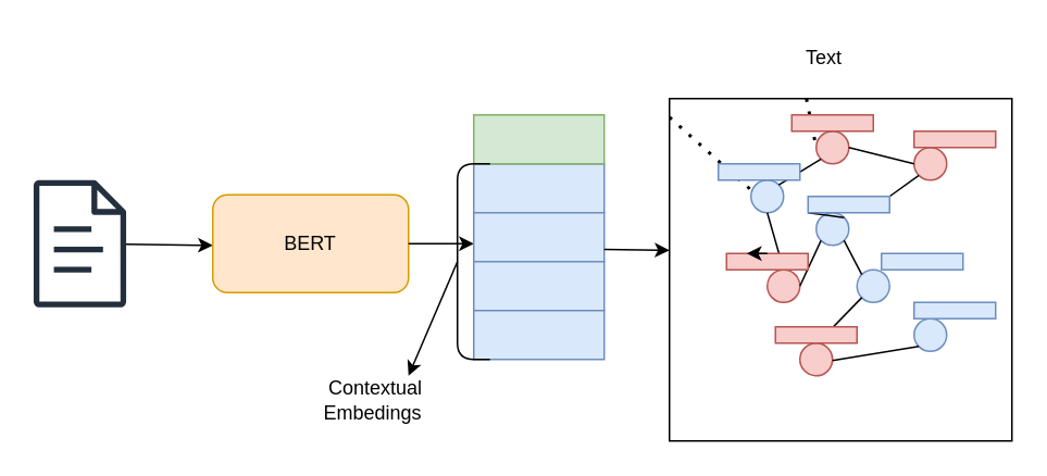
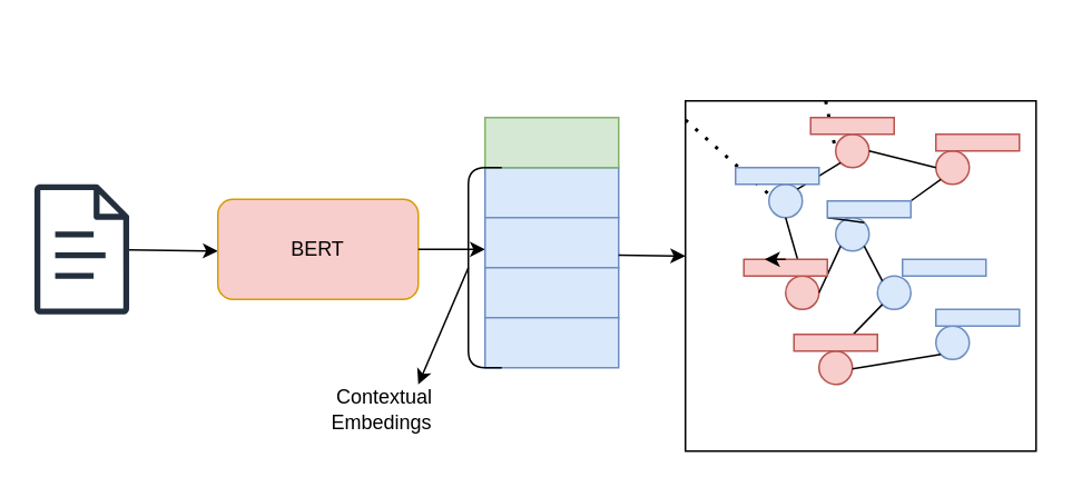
  <mxCell id="0" />
  <mxCell id="1" parent="0" />
  <mxCell id="2" value="" style="sketch=0;outlineConnect=0;fontColor=#232F3E;gradientColor=none;fillColor=#232F3D;strokeColor=none;dashed=0;verticalLabelPosition=bottom;verticalAlign=top;align=center;html=1;fontSize=12;fontStyle=0;aspect=fixed;pointerEvents=1;shape=mxgraph.aws4.document;" vertex="1" parent="1"><mxGeometry x="20" y="110" width="57" height="78" as="geometry" /></mxCell>
  <mxCell id="3" value="" style="endArrow=classic;html=1;rounded=0;" edge="1" parent="1" source="2"><mxGeometry width="50" height="50" relative="1" as="geometry"><mxPoint x="280" y="340" as="sourcePoint" /><mxPoint x="130" y="150" as="targetPoint" /></mxGeometry></mxCell>
- <mxCell id="4" value="BERT" style="rounded=1;whiteSpace=wrap;html=1;fillColor=#ffe6cc;strokeColor=#d79b00;" vertex="1" parent="1"><mxGeometry x="130" y="119" width="120" height="60" as="geometry" /></mxCell>
+ <mxCell id="4" value="BERT" style="rounded=1;whiteSpace=wrap;html=1;fillColor=#f8cecc;strokeColor=#d79b00;" vertex="1" parent="1"><mxGeometry x="130" y="119" width="120" height="60" as="geometry" /></mxCell>
  <mxCell id="5" value="" style="endArrow=classic;html=1;rounded=0;exitX=1;exitY=0.5;exitDx=0;exitDy=0;" edge="1" parent="1" source="4"><mxGeometry width="50" height="50" relative="1" as="geometry"><mxPoint x="250" y="149" as="sourcePoint" /><mxPoint x="290" y="149" as="targetPoint" /></mxGeometry></mxCell>
  <mxCell id="6" value="" style="rounded=0;whiteSpace=wrap;html=1;fillColor=#dae8fc;strokeColor=#6c8ebf;" vertex="1" parent="1"><mxGeometry x="290" y="100" width="80" height="30" as="geometry" /></mxCell>
  <mxCell id="7" value="" style="rounded=0;whiteSpace=wrap;html=1;fillColor=#d5e8d4;strokeColor=#82b366;" vertex="1" parent="1"><mxGeometry x="290" y="70" width="80" height="30" as="geometry" /></mxCell>
  <mxCell id="8" value="" style="rounded=0;whiteSpace=wrap;html=1;fillColor=#dae8fc;strokeColor=#6c8ebf;" vertex="1" parent="1"><mxGeometry x="290" y="130" width="80" height="30" as="geometry" /></mxCell>
  <mxCell id="9" style="edgeStyle=orthogonalEdgeStyle;rounded=0;orthogonalLoop=1;jettySize=auto;html=1;" edge="1" parent="1" source="10"><mxGeometry relative="1" as="geometry"><mxPoint x="330" y="200" as="targetPoint" /></mxGeometry></mxCell>
  <mxCell id="10" value="" style="rounded=0;whiteSpace=wrap;html=1;fillColor=#dae8fc;strokeColor=#6c8ebf;" vertex="1" parent="1"><mxGeometry x="290" y="160" width="80" height="30" as="geometry" /></mxCell>
  <mxCell id="11" value="" style="rounded=0;whiteSpace=wrap;html=1;fillColor=#dae8fc;strokeColor=#6c8ebf;" vertex="1" parent="1"><mxGeometry x="290" y="190" width="80" height="30" as="geometry" /></mxCell>
  <mxCell id="12" value="" style="shape=curlyBracket;whiteSpace=wrap;html=1;rounded=1;labelPosition=left;verticalLabelPosition=middle;align=right;verticalAlign=middle;size=0;" vertex="1" parent="1"><mxGeometry x="280" y="100" width="20" height="120" as="geometry" /></mxCell>
  <mxCell id="13" value="" style="endArrow=classic;html=1;rounded=0;" edge="1" parent="1"><mxGeometry width="50" height="50" relative="1" as="geometry"><mxPoint x="280" y="160" as="sourcePoint" /><mxPoint x="250" y="230" as="targetPoint" /></mxGeometry></mxCell>
  <mxCell id="14" value="Contextual Embedings&amp;nbsp;" style="text;html=1;align=center;verticalAlign=middle;whiteSpace=wrap;rounded=0;" vertex="1" parent="1"><mxGeometry x="180" y="230" width="100" height="30" as="geometry" /></mxCell>
  <mxCell id="15" value="" style="endArrow=classic;html=1;rounded=0;exitX=1;exitY=0.75;exitDx=0;exitDy=0;" edge="1" parent="1" source="8"><mxGeometry width="50" height="50" relative="1" as="geometry"><mxPoint x="280" y="340" as="sourcePoint" /><mxPoint x="410" y="153" as="targetPoint" /></mxGeometry></mxCell>
  <mxCell id="16" value="" style="whiteSpace=wrap;html=1;aspect=fixed;" vertex="1" parent="1"><mxGeometry x="410" y="60" width="210" height="210" as="geometry" /></mxCell>
  <mxCell id="17" value="" style="ellipse;whiteSpace=wrap;html=1;aspect=fixed;fillColor=#dae8fc;strokeColor=#6c8ebf;" vertex="1" parent="1"><mxGeometry x="460" y="110" width="20" height="20" as="geometry" /></mxCell>
  <mxCell id="18" value="" style="ellipse;whiteSpace=wrap;html=1;aspect=fixed;fillColor=#f8cecc;strokeColor=#b85450;" vertex="1" parent="1"><mxGeometry x="500" y="80" width="20" height="20" as="geometry" /></mxCell>
  <mxCell id="19" value="" style="ellipse;whiteSpace=wrap;html=1;aspect=fixed;fillColor=#dae8fc;strokeColor=#6c8ebf;" vertex="1" parent="1"><mxGeometry x="500" y="130" width="20" height="20" as="geometry" /></mxCell>
  <mxCell id="20" value="" style="ellipse;whiteSpace=wrap;html=1;aspect=fixed;fillColor=#f8cecc;strokeColor=#b85450;" vertex="1" parent="1"><mxGeometry x="470" y="165" width="20" height="20" as="geometry" /></mxCell>
  <mxCell id="21" value="" style="ellipse;whiteSpace=wrap;html=1;aspect=fixed;fillColor=#dae8fc;strokeColor=#6c8ebf;" vertex="1" parent="1"><mxGeometry x="525" y="165" width="20" height="20" as="geometry" /></mxCell>
  <mxCell id="22" value="" style="ellipse;whiteSpace=wrap;html=1;aspect=fixed;fillColor=#dae8fc;strokeColor=#6c8ebf;" vertex="1" parent="1"><mxGeometry x="560" y="195" width="20" height="20" as="geometry" /></mxCell>
  <mxCell id="23" value="" style="ellipse;whiteSpace=wrap;html=1;aspect=fixed;fillColor=#f8cecc;strokeColor=#b85450;" vertex="1" parent="1"><mxGeometry x="560" y="90" width="20" height="20" as="geometry" /></mxCell>
  <mxCell id="24" value="" style="ellipse;whiteSpace=wrap;html=1;aspect=fixed;rotation=4;fillColor=#f8cecc;strokeColor=#b85450;" vertex="1" parent="1"><mxGeometry x="490" y="210" width="20" height="20" as="geometry" /></mxCell>
  <mxCell id="25" value="" style="endArrow=none;html=1;rounded=0;entryX=0.5;entryY=1;entryDx=0;entryDy=0;exitX=0.5;exitY=0;exitDx=0;exitDy=0;" edge="1" parent="1" source="20" target="17"><mxGeometry width="50" height="50" relative="1" as="geometry"><mxPoint x="280" y="340" as="sourcePoint" /><mxPoint x="330" y="290" as="targetPoint" /></mxGeometry></mxCell>
  <mxCell id="26" value="" style="endArrow=none;html=1;rounded=0;entryX=0;entryY=1;entryDx=0;entryDy=0;exitX=0.5;exitY=0;exitDx=0;exitDy=0;" edge="1" parent="1" target="19"><mxGeometry width="50" height="50" relative="1" as="geometry"><mxPoint x="490" y="175" as="sourcePoint" /><mxPoint x="480" y="140" as="targetPoint" /></mxGeometry></mxCell>
  <mxCell id="27" value="" style="endArrow=none;html=1;rounded=0;entryX=0;entryY=1;entryDx=0;entryDy=0;exitX=0.5;exitY=0;exitDx=0;exitDy=0;" edge="1" parent="1" source="24" target="21"><mxGeometry width="50" height="50" relative="1" as="geometry"><mxPoint x="500" y="185" as="sourcePoint" /><mxPoint x="490" y="150" as="targetPoint" /></mxGeometry></mxCell>
  <mxCell id="28" value="" style="endArrow=none;html=1;rounded=0;entryX=1;entryY=1;entryDx=0;entryDy=0;exitX=0;exitY=0;exitDx=0;exitDy=0;" edge="1" parent="1" source="21" target="19"><mxGeometry width="50" height="50" relative="1" as="geometry"><mxPoint x="280" y="340" as="sourcePoint" /><mxPoint x="330" y="290" as="targetPoint" /></mxGeometry></mxCell>
  <mxCell id="29" value="" style="endArrow=none;html=1;rounded=0;entryX=0;entryY=1;entryDx=0;entryDy=0;exitX=1;exitY=0.5;exitDx=0;exitDy=0;" edge="1" parent="1" source="24" target="22"><mxGeometry width="50" height="50" relative="1" as="geometry"><mxPoint x="521" y="230" as="sourcePoint" /><mxPoint x="548" y="202" as="targetPoint" /></mxGeometry></mxCell>
  <mxCell id="30" value="" style="endArrow=none;html=1;rounded=0;entryX=0;entryY=1;entryDx=0;entryDy=0;exitX=1;exitY=0;exitDx=0;exitDy=0;" edge="1" parent="1" source="39" target="23"><mxGeometry width="50" height="50" relative="1" as="geometry"><mxPoint x="280" y="340" as="sourcePoint" /><mxPoint x="330" y="290" as="targetPoint" /></mxGeometry></mxCell>
  <mxCell id="31" value="" style="endArrow=none;html=1;rounded=0;entryX=1;entryY=0;entryDx=0;entryDy=0;exitX=0;exitY=1;exitDx=0;exitDy=0;" edge="1" parent="1" source="18" target="17"><mxGeometry width="50" height="50" relative="1" as="geometry"><mxPoint x="280" y="340" as="sourcePoint" /><mxPoint x="330" y="290" as="targetPoint" /></mxGeometry></mxCell>
  <mxCell id="32" value="" style="endArrow=none;html=1;rounded=0;entryX=1;entryY=0.5;entryDx=0;entryDy=0;exitX=0;exitY=0.5;exitDx=0;exitDy=0;" edge="1" parent="1" source="23" target="18"><mxGeometry width="50" height="50" relative="1" as="geometry"><mxPoint x="280" y="340" as="sourcePoint" /><mxPoint x="330" y="290" as="targetPoint" /></mxGeometry></mxCell>
  <mxCell id="33" value="" style="endArrow=none;dashed=1;html=1;dashPattern=1 3;strokeWidth=2;rounded=0;entryX=0;entryY=0.5;entryDx=0;entryDy=0;" edge="1" parent="1" source="16" target="18"><mxGeometry width="50" height="50" relative="1" as="geometry"><mxPoint x="280" y="340" as="sourcePoint" /><mxPoint x="330" y="290" as="targetPoint" /></mxGeometry></mxCell>
  <mxCell id="34" value="" style="endArrow=none;dashed=1;html=1;dashPattern=1 3;strokeWidth=2;rounded=0;" edge="1" parent="1" source="16"><mxGeometry width="50" height="50" relative="1" as="geometry"><mxPoint x="330" y="195" as="sourcePoint" /><mxPoint x="460" y="115.98" as="targetPoint" /></mxGeometry></mxCell>
  <mxCell id="35" value="" style="rounded=0;whiteSpace=wrap;html=1;fillColor=#f8cecc;strokeColor=#b85450;" vertex="1" parent="1"><mxGeometry x="560" y="80" width="50" height="10" as="geometry" /></mxCell>
  <mxCell id="36" value="" style="rounded=0;whiteSpace=wrap;html=1;fillColor=#dae8fc;strokeColor=#6c8ebf;" vertex="1" parent="1"><mxGeometry x="540" y="155" width="50" height="10" as="geometry" /></mxCell>
  <mxCell id="37" value="" style="rounded=0;whiteSpace=wrap;html=1;fillColor=#dae8fc;strokeColor=#6c8ebf;" vertex="1" parent="1"><mxGeometry x="560" y="185" width="50" height="10" as="geometry" /></mxCell>
  <mxCell id="38" value="" style="endArrow=none;html=1;rounded=0;entryX=0;entryY=1;entryDx=0;entryDy=0;exitX=1;exitY=0;exitDx=0;exitDy=0;" edge="1" parent="1" source="19" target="39"><mxGeometry width="50" height="50" relative="1" as="geometry"><mxPoint x="517" y="133" as="sourcePoint" /><mxPoint x="563" y="107" as="targetPoint" /></mxGeometry></mxCell>
  <mxCell id="39" value="" style="rounded=0;whiteSpace=wrap;html=1;fillColor=#dae8fc;strokeColor=#6c8ebf;" vertex="1" parent="1"><mxGeometry x="495" y="120" width="50" height="10" as="geometry" /></mxCell>
  <mxCell id="40" value="" style="rounded=0;whiteSpace=wrap;html=1;fillColor=#f8cecc;strokeColor=#b85450;" vertex="1" parent="1"><mxGeometry x="485" y="70" width="50" height="10" as="geometry" /></mxCell>
  <mxCell id="41" value="" style="rounded=0;whiteSpace=wrap;html=1;fillColor=#dae8fc;strokeColor=#6c8ebf;" vertex="1" parent="1"><mxGeometry x="440" y="100" width="50" height="10" as="geometry" /></mxCell>
  <mxCell id="42" value="" style="rounded=0;whiteSpace=wrap;html=1;fillColor=#f8cecc;strokeColor=#b85450;" vertex="1" parent="1"><mxGeometry x="445" y="155" width="50" height="10" as="geometry" /></mxCell>
  <mxCell id="43" value="" style="rounded=0;whiteSpace=wrap;html=1;fillColor=#f8cecc;strokeColor=#b85450;" vertex="1" parent="1"><mxGeometry x="475" y="200" width="50" height="10" as="geometry" /></mxCell>
  <mxCell id="44" style="edgeStyle=orthogonalEdgeStyle;rounded=0;orthogonalLoop=1;jettySize=auto;html=1;exitX=0.5;exitY=0;exitDx=0;exitDy=0;entryX=0.25;entryY=0;entryDx=0;entryDy=0;" edge="1" parent="1" source="42" target="42"><mxGeometry relative="1" as="geometry" /></mxCell>
  <mxCell id="45" style="edgeStyle=orthogonalEdgeStyle;rounded=0;orthogonalLoop=1;jettySize=auto;html=1;exitX=0.5;exitY=1;exitDx=0;exitDy=0;" edge="1" parent="1" source="16" target="16"><mxGeometry relative="1" as="geometry" /></mxCell>
- <mxCell id="46" value="Text" style="text;html=1;align=center;verticalAlign=middle;whiteSpace=wrap;rounded=0;" vertex="1" parent="1"><mxGeometry x="475" y="20" width="60" height="30" as="geometry" /></mxCell>
